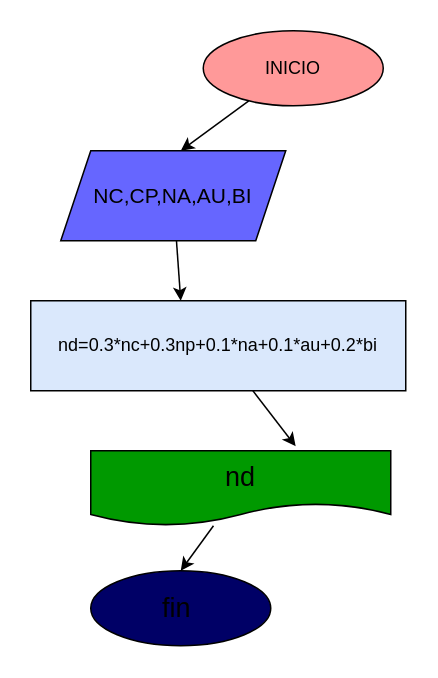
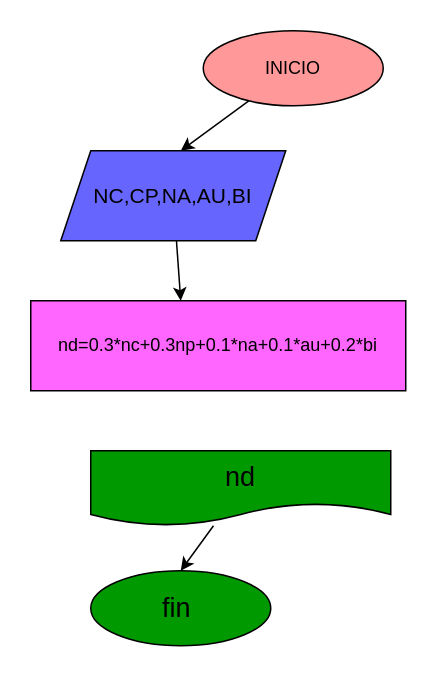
  <mxCell id="0" />
  <mxCell id="1" parent="0" />
  <mxCell id="2" value="" style="edgeStyle=none;html=1;" edge="1" parent="1" source="3"><mxGeometry relative="1" as="geometry"><mxPoint x="120" y="100" as="targetPoint" /></mxGeometry></mxCell>
  <mxCell id="3" value="INICIO" style="ellipse;whiteSpace=wrap;html=1;fillColor=#FF9999;" vertex="1" parent="1"><mxGeometry x="135" y="20" width="120" height="50" as="geometry" /></mxCell>
  <mxCell id="4" value="" style="edgeStyle=none;html=1;" edge="1" parent="1" source="5"><mxGeometry relative="1" as="geometry"><mxPoint x="120" y="200" as="targetPoint" /></mxGeometry></mxCell>
  <mxCell id="5" value="&lt;font style=&quot;font-size: 14px;&quot;&gt;NC,CP,NA,AU,BI&lt;/font&gt;" style="shape=parallelogram;perimeter=parallelogramPerimeter;whiteSpace=wrap;html=1;fixedSize=1;fillColor=#6666FF;" vertex="1" parent="1"><mxGeometry x="40" y="100" width="150" height="60" as="geometry" /></mxCell>
- <mxCell id="6" value="" style="edgeStyle=none;html=1;entryX=0.683;entryY=-0.06;entryDx=0;entryDy=0;entryPerimeter=0;" edge="1" parent="1" source="7" target="9"><mxGeometry relative="1" as="geometry"><mxPoint x="140" y="290" as="targetPoint" /></mxGeometry></mxCell>
- <mxCell id="7" value="nd=0.3*nc+0.3np+0.1*na+0.1*au+0.2*bi" style="whiteSpace=wrap;html=1;fillColor=#dae8fc;" vertex="1" parent="1"><mxGeometry x="20" y="200" width="250" height="60" as="geometry" /></mxCell>
+ <mxCell id="7" value="nd=0.3*nc+0.3np+0.1*na+0.1*au+0.2*bi" style="whiteSpace=wrap;html=1;fillColor=#FF66FF;" vertex="1" parent="1"><mxGeometry x="20" y="200" width="250" height="60" as="geometry" /></mxCell>
  <mxCell id="8" value="" style="edgeStyle=none;html=1;" edge="1" parent="1" source="9"><mxGeometry relative="1" as="geometry"><mxPoint x="120" y="380" as="targetPoint" /></mxGeometry></mxCell>
  <mxCell id="9" value="&lt;font style=&quot;font-size: 18px;&quot;&gt;nd&lt;/font&gt;" style="shape=document;whiteSpace=wrap;html=1;boundedLbl=1;fillColor=#009900;" vertex="1" parent="1"><mxGeometry x="60" y="300" width="200" height="50" as="geometry" /></mxCell>
- <mxCell id="10" value="&lt;font style=&quot;font-size: 18px;&quot;&gt;fin&amp;nbsp;&lt;/font&gt;" style="ellipse;whiteSpace=wrap;html=1;fillColor=#000066;" vertex="1" parent="1"><mxGeometry x="60" y="380" width="120" height="50" as="geometry" /></mxCell>
+ <mxCell id="10" value="&lt;font style=&quot;font-size: 18px;&quot;&gt;fin&amp;nbsp;&lt;/font&gt;" style="ellipse;whiteSpace=wrap;html=1;fillColor=#009900;" vertex="1" parent="1"><mxGeometry x="60" y="380" width="120" height="50" as="geometry" /></mxCell>
